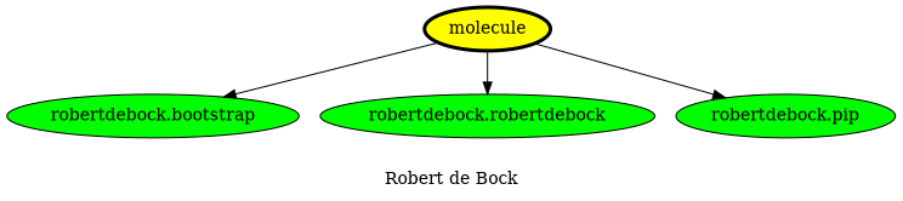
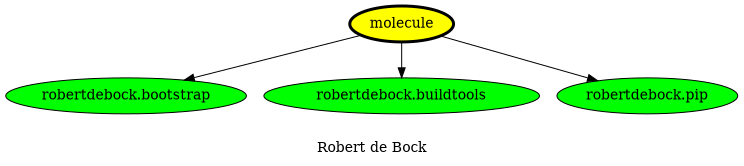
  digraph {
    label="Robert de Bock"
    node [fillcolor=green style=filled]
    molecule [fillcolor=yellow penwidth=3]
    "robertdebock.bootstrap"
-   "robertdebock.buildtools" [label="robertdebock.robertdebock"]
+   "robertdebock.buildtools"
    n4 [label="robertdebock.pip"]
    molecule -> "robertdebock.bootstrap"
    molecule -> "robertdebock.buildtools"
    molecule -> n4
  }
